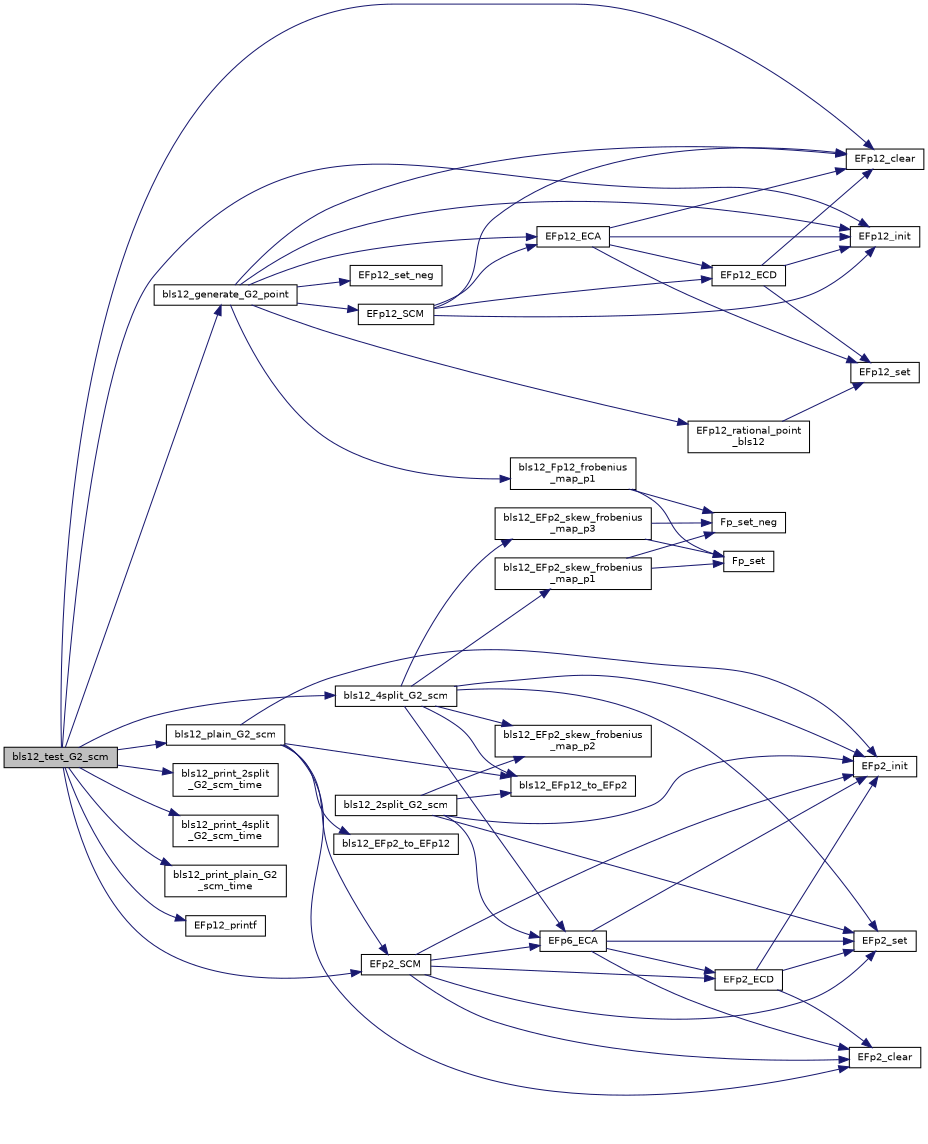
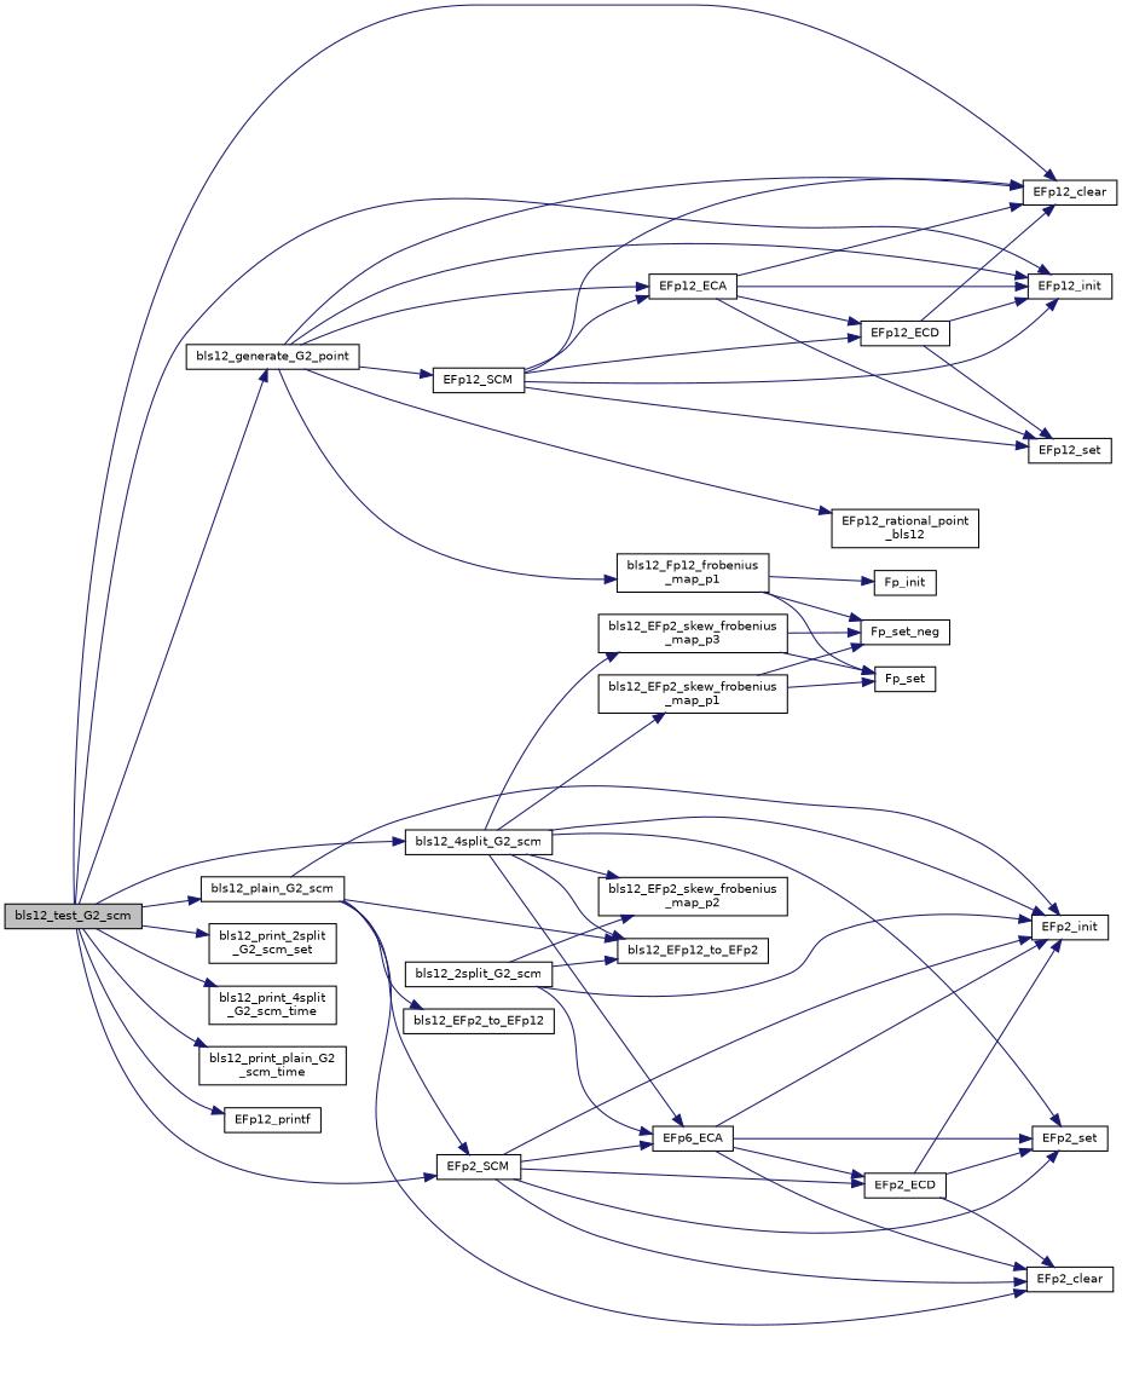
  digraph {
    rankdir=LR
    node [color=black fillcolor=white fontname=Helvetica fontsize=10 shape=record style=filled]
    edge [color=midnightblue fontname=Helvetica fontsize=10 labelfontname=Helvetica labelfontsize=10 style=solid]
    n1 [fillcolor=grey75 fontcolor=black height=0.2 label=bls12_test_G2_scm width=0.4]
    n2 [height=0.2 label=bls12_4split_G2_scm width=0.4]
    n3 [height=0.2 label=bls12_generate_G2_point width=0.4]
    n4 [height=0.2 label=EFp12_clear width=0.4]
    n5 [height=0.2 label=EFp12_init width=0.4]
    n6 [height=0.2 label=bls12_plain_G2_scm width=0.4]
-   n7 [height=0.2 label="bls12_print_2split\l_G2_scm_time" width=0.4]
+   n7 [height=0.2 label="bls12_print_2split\l_G2_scm_set" width=0.4]
    n8 [height=0.2 label="bls12_print_4split\l_G2_scm_time" width=0.4]
    n9 [height=0.2 label="bls12_print_plain_G2\l_scm_time" width=0.4]
    n10 [height=0.2 label=EFp12_printf width=0.4]
    n11 [height=0.2 label=EFp2_SCM width=0.4]
    n12 [height=0.2 label=bls12_2split_G2_scm width=0.4]
    n13 [height=0.2 label=bls12_EFp12_to_EFp2 width=0.4]
    n14 [height=0.2 label="bls12_EFp2_skew_frobenius\l_map_p2" width=0.4]
    n15 [height=0.2 label=EFp6_ECA width=0.4]
    n16 [height=0.2 label=EFp2_set width=0.4]
    n17 [height=0.2 label=EFp2_init width=0.4]
    n18 [height=0.2 label="bls12_EFp2_skew_frobenius\l_map_p1" width=0.4]
    n19 [height=0.2 label="bls12_EFp2_skew_frobenius\l_map_p3" width=0.4]
    n20 [height=0.2 label="bls12_Fp12_frobenius\l_map_p1" width=0.4]
    n21 [height=0.2 label=EFp12_ECA width=0.4]
    n22 [height=0.2 label="EFp12_rational_point\l_bls12" width=0.4]
    n23 [height=0.2 label=EFp12_SCM width=0.4]
-   n24 [height=0.2 label=EFp12_set_neg width=0.4]
    n25 [height=0.2 label=EFp2_clear width=0.4]
    n26 [height=0.2 label=bls12_EFp2_to_EFp12 width=0.4]
    n27 [height=0.2 label=EFp2_ECD width=0.4]
    n28 [height=0.2 label=Fp_set width=0.4]
    n29 [height=0.2 label=Fp_set_neg width=0.4]
+   n30 [height=0.2 label=Fp_init width=0.4]
    n31 [height=0.2 label=EFp12_set width=0.4]
    n32 [height=0.2 label=EFp12_ECD width=0.4]
    n1 -> n2
    n1 -> n3
    n1 -> n4
    n1 -> n5
    n1 -> n6
    n1 -> n7
    n1 -> n8
    n1 -> n9
    n1 -> n10
    n1 -> n11
    n2 -> n13
    n2 -> n14
    n2 -> n15
    n2 -> n16
    n2 -> n17
    n2 -> n18
    n2 -> n19
    n3 -> n4
    n3 -> n5
    n3 -> n20
    n3 -> n21
    n3 -> n22
    n3 -> n23
-   n3 -> n24
    n6 -> n11
    n6 -> n13
    n6 -> n17
    n6 -> n25
    n6 -> n26
    n11 -> n15
    n11 -> n16
    n11 -> n17
    n11 -> n25
    n11 -> n27
    n12 -> n13
    n12 -> n14
    n12 -> n15
-   n12 -> n16
    n12 -> n17
    n15 -> n16
    n15 -> n17
    n15 -> n25
    n15 -> n27
    n18 -> n28
    n18 -> n29
    n19 -> n28
    n19 -> n29
    n20 -> n28
    n20 -> n29
+   n20 -> n30
    n21 -> n4
    n21 -> n5
    n21 -> n31
    n21 -> n32
    n23 -> n4
    n23 -> n5
    n23 -> n21
-   n22 -> n31
+   n23 -> n31
    n23 -> n32
    n27 -> n16
    n27 -> n17
    n27 -> n25
    n32 -> n4
    n32 -> n5
    n32 -> n31
  }
